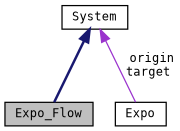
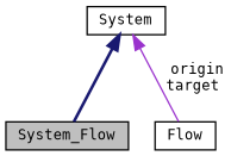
  digraph {
    fontname="DejaVu Sans Mono"
    node [color=black fillcolor=white fontname="DejaVu Sans Mono" fontsize=10 shape=record style=filled]
    edge [dir=back fontname="DejaVu Sans Mono" fontsize=10 labelfontname=Helvetica labelfontsize=10]
-   n1 [fillcolor=grey75 fontcolor=black height=0.2 label=Expo_Flow width=0.4]
-   n2 [height=0.2 label=Expo width=0.4]
+   n1 [fillcolor=grey75 fontcolor=black height=0.2 label=System_Flow width=0.4]
+   n2 [height=0.2 label=Flow width=0.4]
    n3 [height=0.2 label=System width=0.4]
    n3 -> n1 [color=midnightblue style=bold]
    n3 -> n2 [color=darkorchid3 label=" origin\ntarget" style=solid]
  }
